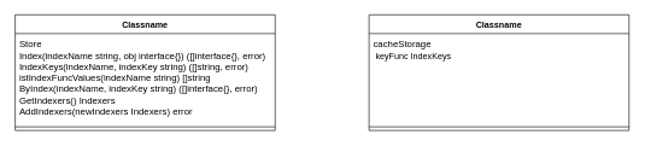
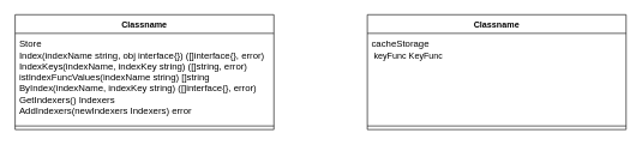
  <mxCell id="0" />
  <mxCell id="1" parent="0" />
  <mxCell id="2" value="Classname" style="swimlane;fontStyle=1;align=center;verticalAlign=top;childLayout=stackLayout;horizontal=1;startSize=26;horizontalStack=0;resizeParent=1;resizeParentMax=0;resizeLast=0;collapsible=1;marginBottom=0;whiteSpace=wrap;html=1;" parent="1" vertex="1"><mxGeometry x="20" y="20" width="360" height="160" as="geometry" /></mxCell>
  <mxCell id="3" value="&lt;div data-lake_diagram_content_editor_data=&quot;true&quot; style=&quot;font-size: 13px;&quot;&gt;&lt;div style=&quot;text-align: center; font-size: 13px;&quot;&gt;&lt;div style=&quot;text-align: left; font-size: 13px;&quot;&gt;&lt;div data-lake_diagram_content_editor_data=&quot;true&quot; style=&quot;font-size: 13px;&quot;&gt;&lt;div style=&quot;text-align: center; font-size: 13px;&quot;&gt;&lt;div style=&quot;text-align: left; font-size: 13px;&quot;&gt;Store&lt;/div&gt;&lt;div style=&quot;text-align: left; font-size: 13px;&quot;&gt;Index(indexName string, obj interface{}) ([]interface{}, error)&lt;/div&gt;&lt;div style=&quot;text-align: left; font-size: 13px;&quot;&gt;IndexKeys(indexName, indexKey string) ([]string, error)&lt;/div&gt;&lt;div style=&quot;text-align: left; font-size: 13px;&quot;&gt;istIndexFuncValues(indexName string) []string&lt;br style=&quot;font-size: 13px;&quot;&gt;&lt;/div&gt;&lt;div style=&quot;text-align: left; font-size: 13px;&quot;&gt;ByIndex(indexName, indexKey string) ([]interface{}, error)&lt;br style=&quot;font-size: 13px;&quot;&gt;&lt;/div&gt;&lt;div style=&quot;text-align: left; font-size: 13px;&quot;&gt;GetIndexers() Indexers&lt;br style=&quot;font-size: 13px;&quot;&gt;&lt;/div&gt;&lt;div style=&quot;text-align: left; font-size: 13px;&quot;&gt;AddIndexers(newIndexers Indexers) error&lt;br style=&quot;font-size: 13px;&quot;&gt;&lt;/div&gt;&lt;div style=&quot;text-align: left; font-size: 13px;&quot;&gt;&lt;/div&gt;&lt;/div&gt;&lt;/div&gt;&lt;/div&gt;&lt;div style=&quot;text-align: left; font-size: 13px;&quot;&gt;&lt;/div&gt;&lt;/div&gt;&lt;/div&gt;" style="text;strokeColor=none;fillColor=none;align=left;verticalAlign=top;spacingLeft=4;spacingRight=4;overflow=hidden;rotatable=0;points=[[0,0.5],[1,0.5]];portConstraint=eastwest;whiteSpace=wrap;html=1;fontSize=13;" parent="2" vertex="1"><mxGeometry y="26" width="360" height="124" as="geometry" /></mxCell>
  <mxCell id="4" value="" style="line;strokeWidth=1;fillColor=none;align=left;verticalAlign=middle;spacingTop=-1;spacingLeft=3;spacingRight=3;rotatable=0;labelPosition=right;points=[];portConstraint=eastwest;strokeColor=inherit;" parent="2" vertex="1"><mxGeometry y="150" width="360" height="10" as="geometry" /></mxCell>
  <mxCell id="5" value="Classname" style="swimlane;fontStyle=1;align=center;verticalAlign=top;childLayout=stackLayout;horizontal=1;startSize=26;horizontalStack=0;resizeParent=1;resizeParentMax=0;resizeLast=0;collapsible=1;marginBottom=0;whiteSpace=wrap;html=1;" parent="1" vertex="1"><mxGeometry x="510" y="20" width="360" height="160" as="geometry" /></mxCell>
- <mxCell id="6" value="&lt;div data-lake_diagram_content_editor_data=&quot;true&quot; style=&quot;&quot;&gt;&lt;div style=&quot;text-align: center;&quot;&gt;&lt;div style=&quot;text-align: left;&quot;&gt;&lt;div data-lake_diagram_content_editor_data=&quot;true&quot; style=&quot;&quot;&gt;&lt;div style=&quot;text-align: center;&quot;&gt;&lt;div style=&quot;text-align: left;&quot;&gt;&lt;div style=&quot;&quot;&gt;&lt;div data-lake_diagram_content_editor_data=&quot;true&quot;&gt;&lt;div&gt;cacheStorage &lt;span style=&quot;font-size:12px;&quot;&gt;&lt;/span&gt;&lt;br&gt;&lt;/div&gt;&lt;div&gt;&lt;span style=&quot;font-size:12px;&quot;&gt;&amp;nbsp;keyFunc IndexKeys&lt;/span&gt;&lt;/div&gt;&lt;/div&gt;&lt;/div&gt;&lt;ul style=&quot;font-size: 12px; border-color: var(--border-color);&quot;&gt;&lt;/ul&gt;&lt;/div&gt;&lt;div style=&quot;font-size: 13px; text-align: left;&quot;&gt;&lt;/div&gt;&lt;/div&gt;&lt;/div&gt;&lt;/div&gt;&lt;div style=&quot;font-size: 13px; text-align: left;&quot;&gt;&lt;/div&gt;&lt;/div&gt;&lt;/div&gt;" style="text;strokeColor=none;fillColor=none;align=left;verticalAlign=top;spacingLeft=4;spacingRight=4;overflow=hidden;rotatable=0;points=[[0,0.5],[1,0.5]];portConstraint=eastwest;whiteSpace=wrap;html=1;fontSize=13;" parent="5" vertex="1"><mxGeometry y="26" width="360" height="124" as="geometry" /></mxCell>
+ <mxCell id="6" value="&lt;div data-lake_diagram_content_editor_data=&quot;true&quot; style=&quot;&quot;&gt;&lt;div style=&quot;text-align: center;&quot;&gt;&lt;div style=&quot;text-align: left;&quot;&gt;&lt;div data-lake_diagram_content_editor_data=&quot;true&quot; style=&quot;&quot;&gt;&lt;div style=&quot;text-align: center;&quot;&gt;&lt;div style=&quot;text-align: left;&quot;&gt;&lt;div style=&quot;&quot;&gt;&lt;div data-lake_diagram_content_editor_data=&quot;true&quot;&gt;&lt;div&gt;cacheStorage &lt;span style=&quot;font-size:12px;&quot;&gt;&lt;/span&gt;&lt;br&gt;&lt;/div&gt;&lt;div&gt;&lt;span style=&quot;font-size:12px;&quot;&gt;&amp;nbsp;keyFunc KeyFunc&lt;/span&gt;&lt;/div&gt;&lt;/div&gt;&lt;/div&gt;&lt;ul style=&quot;font-size: 12px; border-color: var(--border-color);&quot;&gt;&lt;/ul&gt;&lt;/div&gt;&lt;div style=&quot;font-size: 13px; text-align: left;&quot;&gt;&lt;/div&gt;&lt;/div&gt;&lt;/div&gt;&lt;/div&gt;&lt;div style=&quot;font-size: 13px; text-align: left;&quot;&gt;&lt;/div&gt;&lt;/div&gt;&lt;/div&gt;" style="text;strokeColor=none;fillColor=none;align=left;verticalAlign=top;spacingLeft=4;spacingRight=4;overflow=hidden;rotatable=0;points=[[0,0.5],[1,0.5]];portConstraint=eastwest;whiteSpace=wrap;html=1;fontSize=13;" parent="5" vertex="1"><mxGeometry y="26" width="360" height="124" as="geometry" /></mxCell>
  <mxCell id="7" value="" style="line;strokeWidth=1;fillColor=none;align=left;verticalAlign=middle;spacingTop=-1;spacingLeft=3;spacingRight=3;rotatable=0;labelPosition=right;points=[];portConstraint=eastwest;strokeColor=inherit;" parent="5" vertex="1"><mxGeometry y="150" width="360" height="10" as="geometry" /></mxCell>
